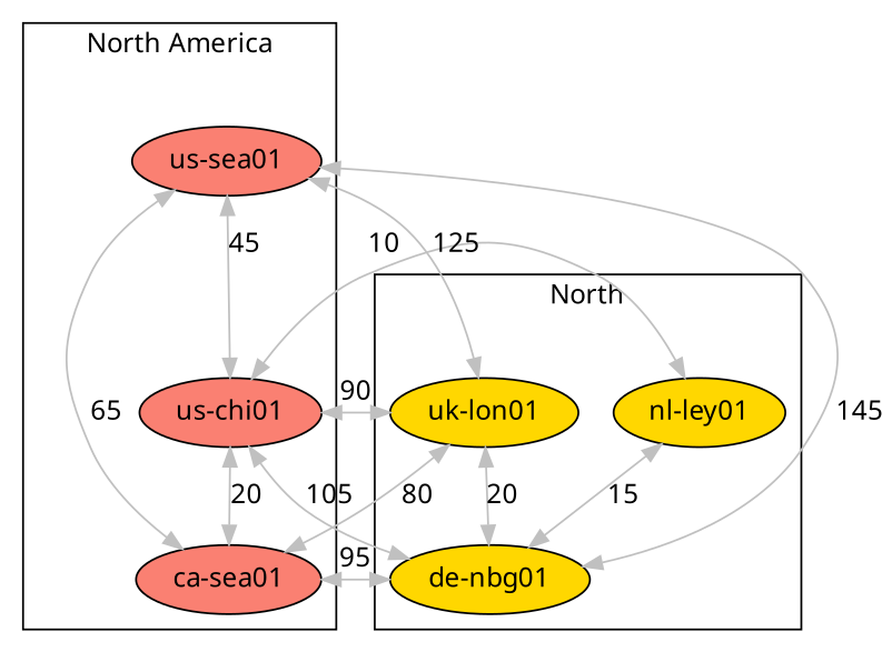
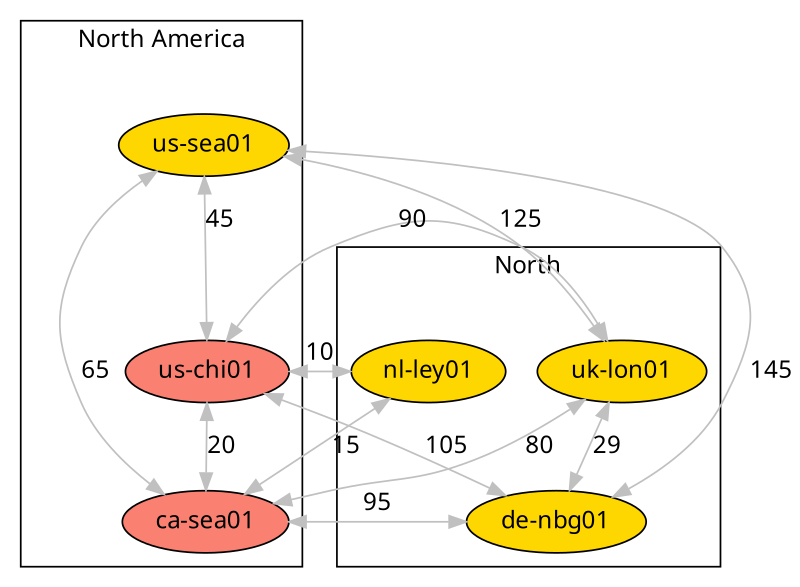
  digraph {
    fontname="Noto Sans"
    node [fillcolor=gold fontname="Noto Sans" style=filled]
    edge [color=grey dir=both fontname="Noto Sans"]
    n1 [label="uk-lon01"]
    n2 [label="de-nbg01"]
    n3 [label="nl-ley01"]
    n4 [fillcolor=salmon label="ca-sea01"]
    n5 [fillcolor=salmon label="us-chi01"]
-   n6 [fillcolor=salmon label="us-sea01"]
+   n6 [label="us-sea01"]
    subgraph cluster_1 {
      label=North
      n1
      n2
      n3
    }
    subgraph cluster_2 {
      label="North America"
      n4
      n5
      n6
    }
-   n1 -> n2 [label=20]
+   n1 -> n2 [label=29]
    n1 -> n4 [label=80]
    n2 -> n4 [label=95]
-   n3 -> n2 [label=15]
+   n3 -> n4 [label=15]
    n5 -> n1 [label=90]
    n5 -> n2 [label=105]
    n5 -> n3 [label=10]
    n5 -> n4 [label=20]
    n6 -> n1 [label=125]
    n6 -> n2 [label=145]
    n6 -> n4 [label=65]
    n6 -> n5 [label=45]
  }
